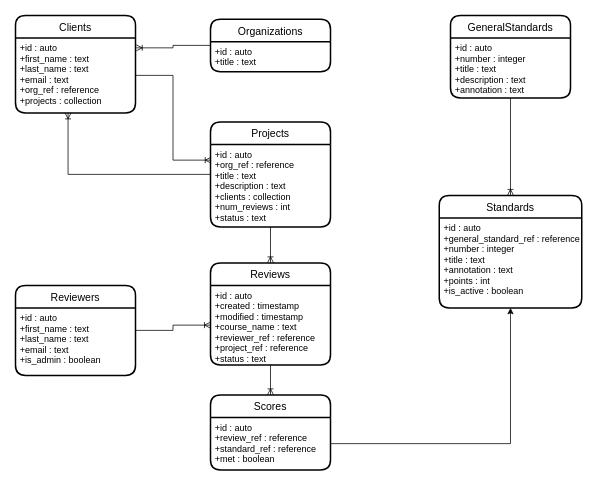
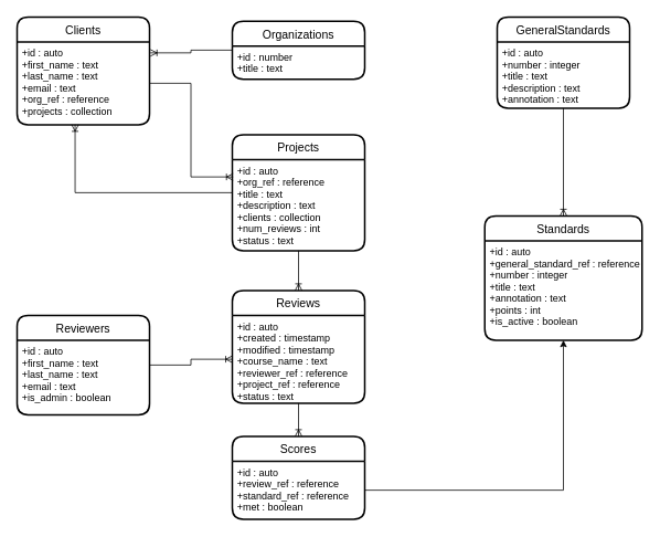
  <mxCell id="0" />
  <mxCell id="1" parent="0" />
  <mxCell id="2" style="edgeStyle=orthogonalEdgeStyle;rounded=0;orthogonalLoop=1;jettySize=auto;html=1;endArrow=ERoneToMany;endFill=0;" parent="1" source="18" target="6" edge="1"><mxGeometry relative="1" as="geometry" /></mxCell>
  <mxCell id="3" style="edgeStyle=orthogonalEdgeStyle;rounded=0;orthogonalLoop=1;jettySize=auto;html=1;entryX=0.5;entryY=0;entryDx=0;entryDy=0;endArrow=ERoneToMany;endFill=0;" parent="1" source="9" target="19" edge="1"><mxGeometry relative="1" as="geometry" /></mxCell>
  <mxCell id="4" style="edgeStyle=orthogonalEdgeStyle;rounded=0;orthogonalLoop=1;jettySize=auto;html=1;endArrow=classic;endFill=1;" parent="1" source="7" target="20" edge="1"><mxGeometry relative="1" as="geometry" /></mxCell>
  <mxCell id="5" style="edgeStyle=orthogonalEdgeStyle;rounded=0;orthogonalLoop=1;jettySize=auto;html=1;entryX=1.006;entryY=0.133;entryDx=0;entryDy=0;entryPerimeter=0;endArrow=ERoneToMany;endFill=0;" parent="1" source="15" target="14" edge="1"><mxGeometry relative="1" as="geometry" /></mxCell>
  <mxCell id="6" value="Scores" style="swimlane;childLayout=stackLayout;horizontal=1;startSize=30;horizontalStack=0;rounded=1;fontSize=14;fontStyle=0;strokeWidth=2;resizeParent=0;resizeLast=1;shadow=0;dashed=0;align=center;" parent="1" vertex="1"><mxGeometry x="280" y="526" width="160" height="100" as="geometry" /></mxCell>
  <mxCell id="7" value="+id : auto&#10;+review_ref : reference&#10;+standard_ref : reference&#10;+met : boolean&#10;&#10;" style="align=left;strokeColor=none;fillColor=none;spacingLeft=4;fontSize=12;verticalAlign=top;resizable=0;rotatable=0;part=1;" parent="6" vertex="1"><mxGeometry y="30" width="160" height="70" as="geometry" /></mxCell>
  <mxCell id="8" value="GeneralStandards" style="swimlane;childLayout=stackLayout;horizontal=1;startSize=30;horizontalStack=0;rounded=1;fontSize=14;fontStyle=0;strokeWidth=2;resizeParent=0;resizeLast=1;shadow=0;dashed=0;align=center;" parent="1" vertex="1"><mxGeometry x="600" y="20" width="160" height="110" as="geometry"><mxRectangle x="90" y="110" width="150" height="30" as="alternateBounds" /></mxGeometry></mxCell>
  <mxCell id="9" value="+id : auto&#10;+number : integer&#10;+title : text&#10;+description : text&#10;+annotation : text&#10;" style="align=left;strokeColor=none;fillColor=none;spacingLeft=4;fontSize=12;verticalAlign=top;resizable=0;rotatable=0;part=1;" parent="8" vertex="1"><mxGeometry y="30" width="160" height="80" as="geometry" /></mxCell>
  <mxCell id="10" style="edgeStyle=orthogonalEdgeStyle;rounded=0;orthogonalLoop=1;jettySize=auto;html=1;endArrow=ERoneToMany;endFill=0;" parent="1" source="11" target="18" edge="1"><mxGeometry relative="1" as="geometry" /></mxCell>
  <mxCell id="11" value="Reviewers" style="swimlane;childLayout=stackLayout;horizontal=1;startSize=30;horizontalStack=0;rounded=1;fontSize=14;fontStyle=0;strokeWidth=2;resizeParent=0;resizeLast=1;shadow=0;dashed=0;align=center;" parent="1" vertex="1"><mxGeometry x="20" y="380" width="160" height="120" as="geometry" /></mxCell>
  <mxCell id="12" value="+id : auto&#10;+first_name : text&#10;+last_name : text&#10;+email : text&#10;+is_admin : boolean&#10;" style="align=left;strokeColor=none;fillColor=none;spacingLeft=4;fontSize=12;verticalAlign=top;resizable=0;rotatable=0;part=1;" parent="11" vertex="1"><mxGeometry y="30" width="160" height="90" as="geometry" /></mxCell>
  <mxCell id="13" value="Clients" style="swimlane;childLayout=stackLayout;horizontal=1;startSize=30;horizontalStack=0;rounded=1;fontSize=14;fontStyle=0;strokeWidth=2;resizeParent=0;resizeLast=1;shadow=0;dashed=0;align=center;" parent="1" vertex="1"><mxGeometry x="20" y="20" width="160" height="130" as="geometry" /></mxCell>
  <mxCell id="14" value="+id : auto&#10;+first_name : text&#10;+last_name : text&#10;+email : text&#10;+org_ref : reference&#10;+projects : collection&#10;" style="align=left;strokeColor=none;fillColor=none;spacingLeft=4;fontSize=12;verticalAlign=top;resizable=0;rotatable=0;part=1;" parent="13" vertex="1"><mxGeometry y="30" width="160" height="100" as="geometry" /></mxCell>
  <mxCell id="15" value="Organizations" style="swimlane;childLayout=stackLayout;horizontal=1;startSize=30;horizontalStack=0;rounded=1;fontSize=14;fontStyle=0;strokeWidth=2;resizeParent=0;resizeLast=1;shadow=0;dashed=0;align=center;" parent="1" vertex="1"><mxGeometry x="280" y="25" width="160" height="70" as="geometry" /></mxCell>
- <mxCell id="16" value="+id : auto&#10;+title : text&#10;" style="align=left;strokeColor=none;fillColor=none;spacingLeft=4;fontSize=12;verticalAlign=top;resizable=0;rotatable=0;part=1;" parent="15" vertex="1"><mxGeometry y="30" width="160" height="40" as="geometry" /></mxCell>
+ <mxCell id="16" value="+id : number&#10;+title : text&#10;" style="align=left;strokeColor=none;fillColor=none;spacingLeft=4;fontSize=12;verticalAlign=top;resizable=0;rotatable=0;part=1;" parent="15" vertex="1"><mxGeometry y="30" width="160" height="40" as="geometry" /></mxCell>
  <mxCell id="17" value="Reviews" style="swimlane;childLayout=stackLayout;horizontal=1;startSize=30;horizontalStack=0;rounded=1;fontSize=14;fontStyle=0;strokeWidth=2;resizeParent=0;resizeLast=1;shadow=0;dashed=0;align=center;" parent="1" vertex="1"><mxGeometry x="280" y="350" width="160" height="136" as="geometry" /></mxCell>
  <mxCell id="18" value="+id : auto&#10;+created : timestamp&#10;+modified : timestamp&#10;+course_name : text&#10;+reviewer_ref : reference&#10;+project_ref : reference&#10;+status : text&#10;" style="align=left;strokeColor=none;fillColor=none;spacingLeft=4;fontSize=12;verticalAlign=top;resizable=0;rotatable=0;part=1;" parent="17" vertex="1"><mxGeometry y="30" width="160" height="106" as="geometry" /></mxCell>
  <mxCell id="19" value="Standards" style="swimlane;childLayout=stackLayout;horizontal=1;startSize=30;horizontalStack=0;rounded=1;fontSize=14;fontStyle=0;strokeWidth=2;resizeParent=0;resizeLast=1;shadow=0;dashed=0;align=center;" parent="1" vertex="1"><mxGeometry x="585" y="260" width="190" height="150" as="geometry" /></mxCell>
  <mxCell id="20" value="+id : auto&#10;+general_standard_ref : reference&#10;+number : integer&#10;+title : text&#10;+annotation : text&#10;+points : int&#10;+is_active : boolean&#10;&#10;" style="align=left;strokeColor=none;fillColor=none;spacingLeft=4;fontSize=12;verticalAlign=top;resizable=0;rotatable=0;part=1;" parent="19" vertex="1"><mxGeometry y="30" width="190" height="120" as="geometry" /></mxCell>
  <mxCell id="21" style="edgeStyle=orthogonalEdgeStyle;rounded=0;orthogonalLoop=1;jettySize=auto;html=1;entryX=0.438;entryY=1;entryDx=0;entryDy=0;entryPerimeter=0;endArrow=ERoneToMany;endFill=0;" edge="1" parent="1" source="22" target="14"><mxGeometry relative="1" as="geometry" /></mxCell>
  <mxCell id="22" value="Projects" style="swimlane;childLayout=stackLayout;horizontal=1;startSize=30;horizontalStack=0;rounded=1;fontSize=14;fontStyle=0;strokeWidth=2;resizeParent=0;resizeLast=1;shadow=0;dashed=0;align=center;" vertex="1" parent="1"><mxGeometry x="280" y="162" width="160" height="140" as="geometry" /></mxCell>
  <mxCell id="23" value="+id : auto&#10;+org_ref : reference&#10;+title : text&#10;+description : text&#10;+clients : collection&#10;+num_reviews : int&#10;+status : text&#10;" style="align=left;strokeColor=none;fillColor=none;spacingLeft=4;fontSize=12;verticalAlign=top;resizable=0;rotatable=0;part=1;" vertex="1" parent="22"><mxGeometry y="30" width="160" height="110" as="geometry" /></mxCell>
  <mxCell id="24" style="edgeStyle=orthogonalEdgeStyle;rounded=0;orthogonalLoop=1;jettySize=auto;html=1;entryX=0.5;entryY=0;entryDx=0;entryDy=0;endArrow=ERoneToMany;endFill=0;" edge="1" parent="1" source="23" target="17"><mxGeometry relative="1" as="geometry" /></mxCell>
  <mxCell id="25" style="edgeStyle=orthogonalEdgeStyle;rounded=0;orthogonalLoop=1;jettySize=auto;html=1;entryX=0.006;entryY=0.191;entryDx=0;entryDy=0;entryPerimeter=0;endArrow=ERoneToMany;endFill=0;" edge="1" parent="1" source="14" target="23"><mxGeometry relative="1" as="geometry" /></mxCell>
